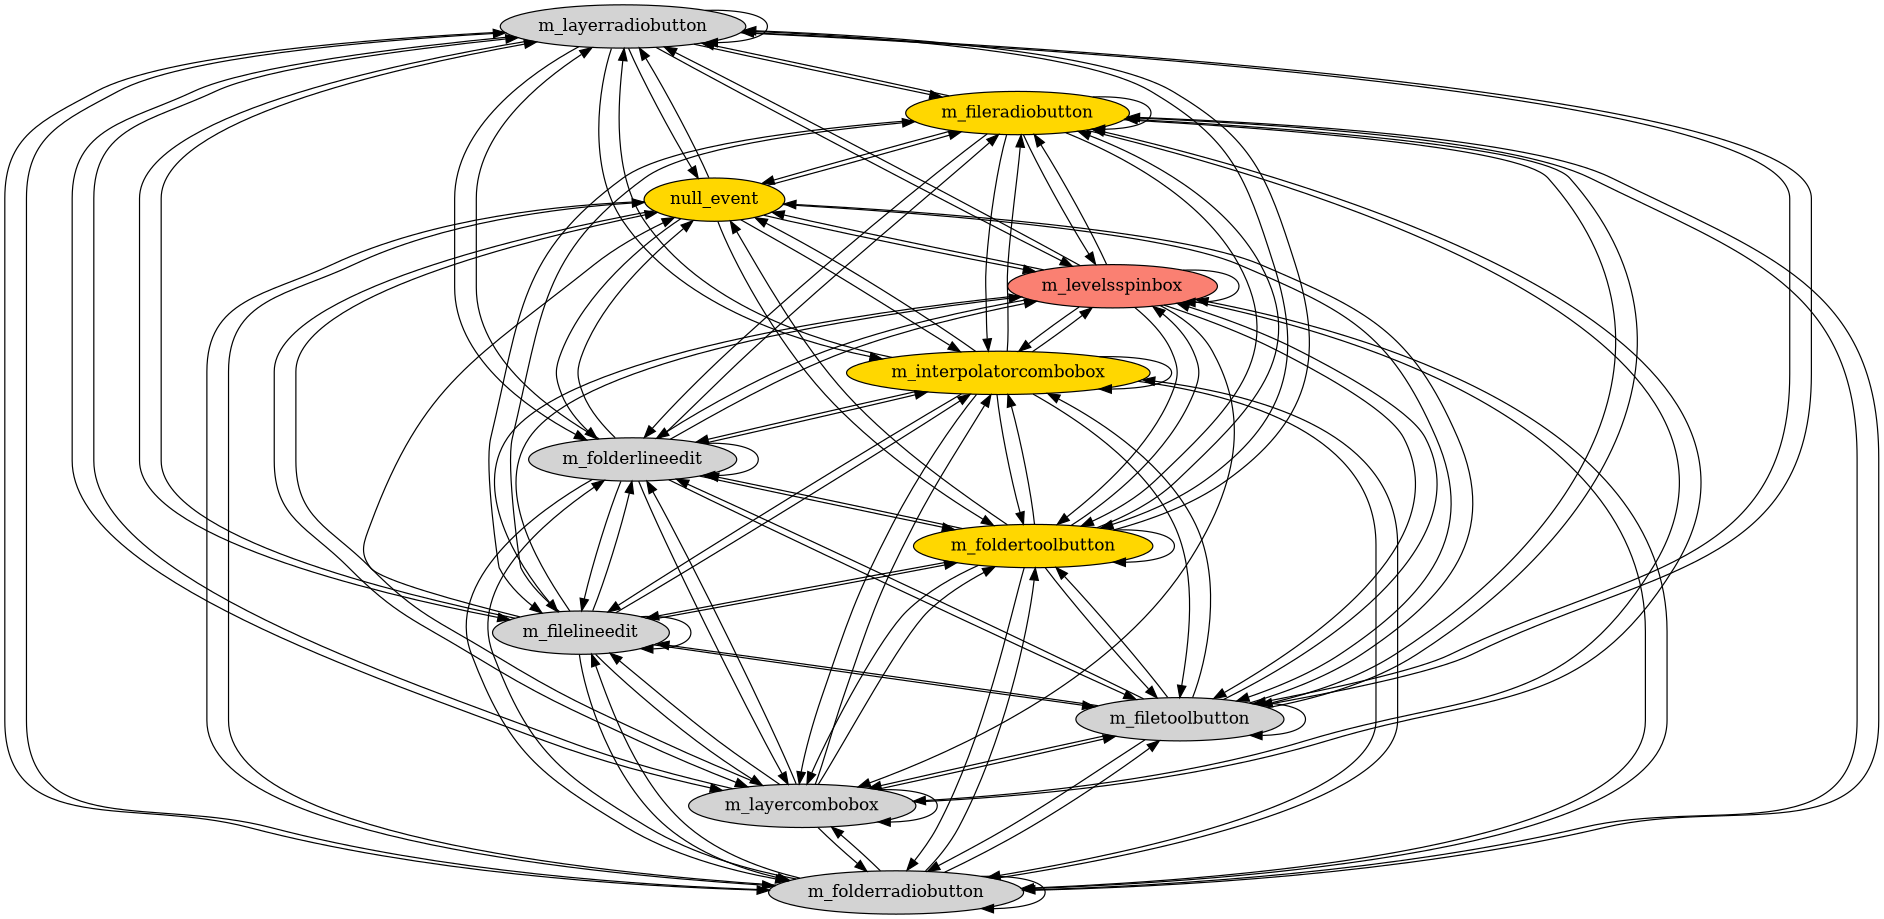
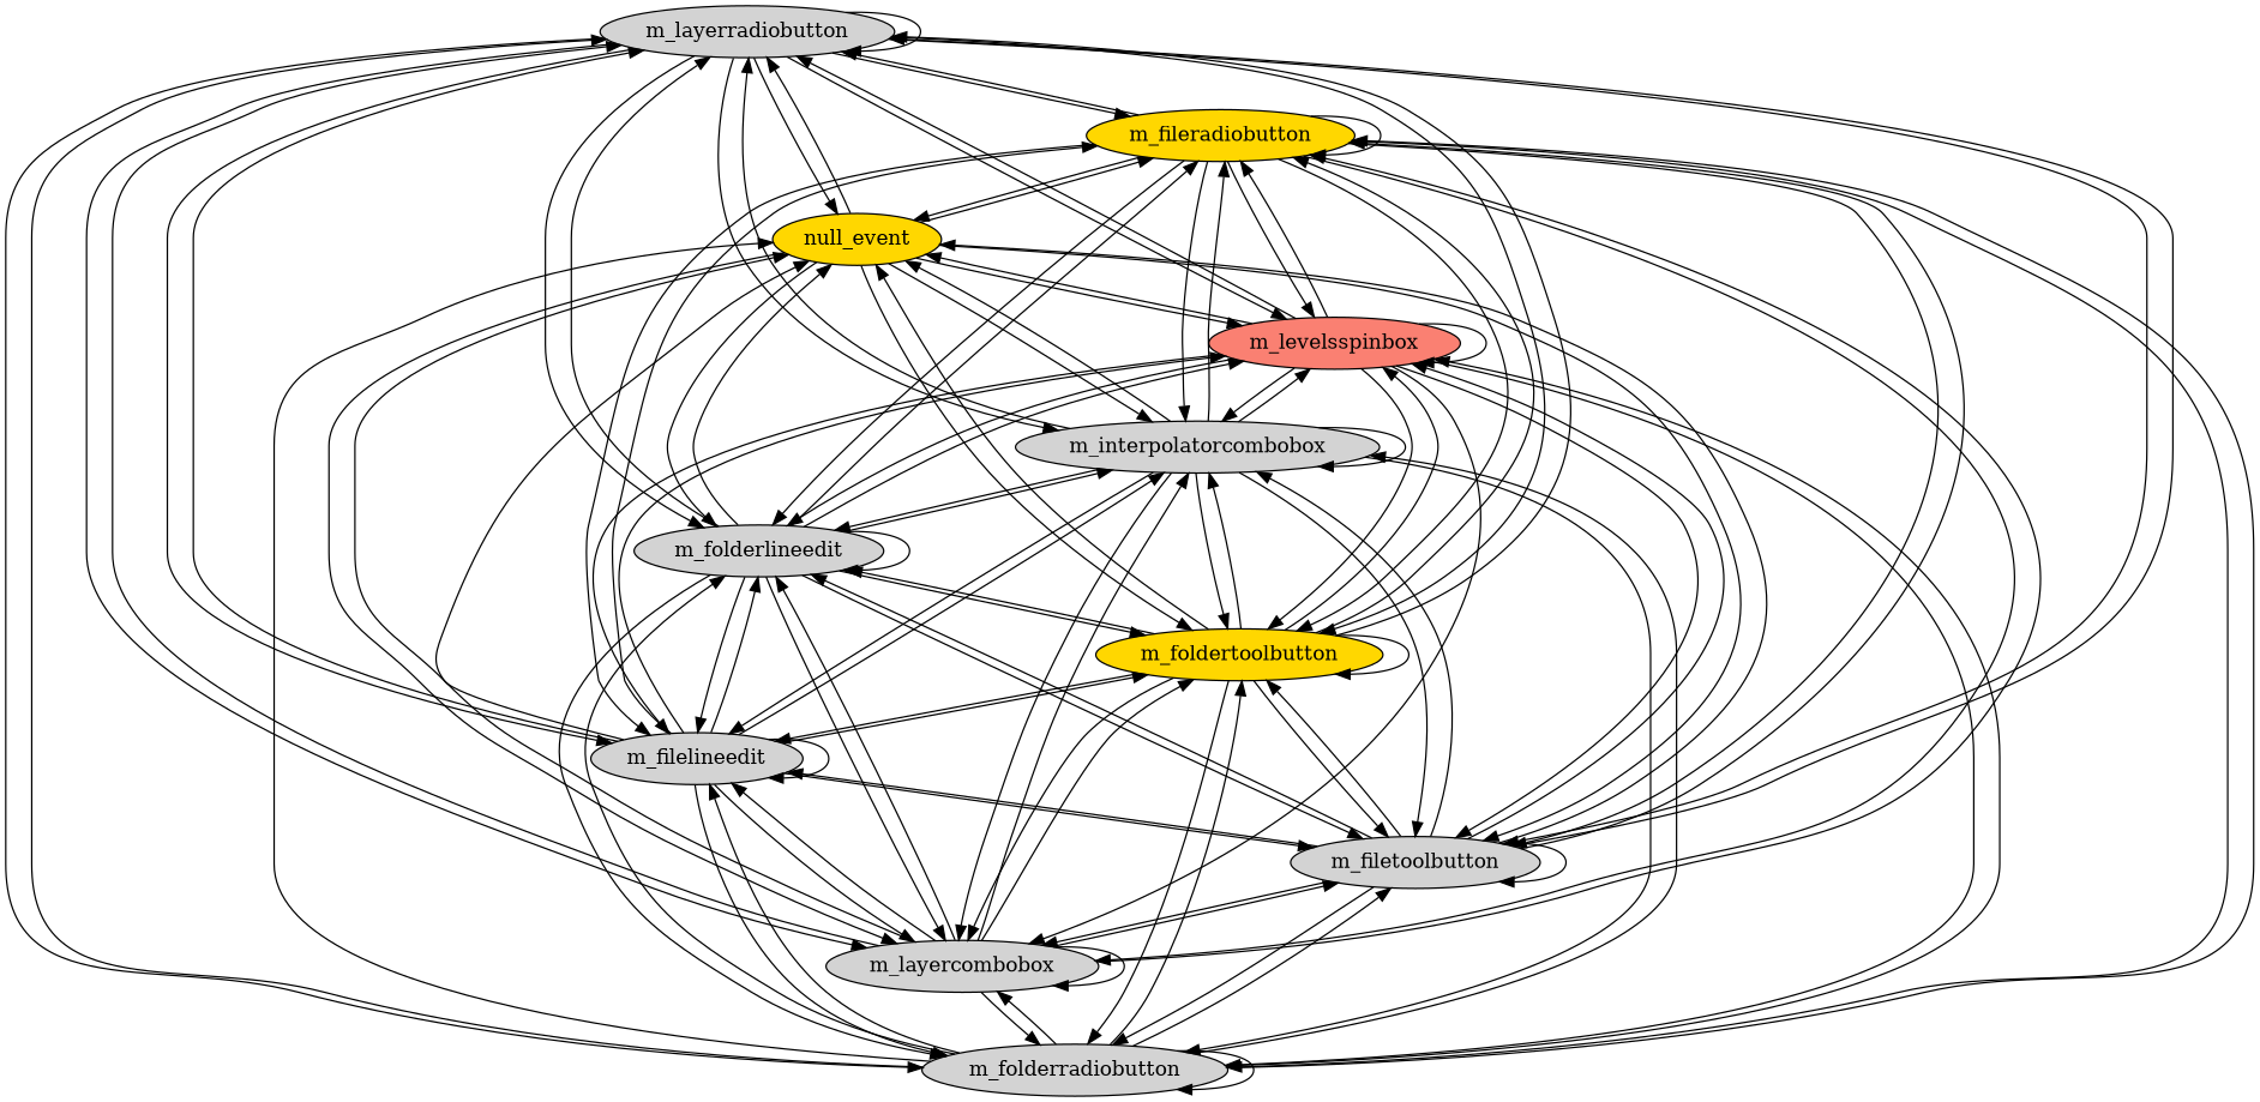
  strict digraph {
    node [fillcolor=lightgrey style=filled]
    n1 [label=m_layerradiobutton]
    n2 [fillcolor=gold label=m_fileradiobutton]
    n3 [label=m_folderradiobutton]
    n4 [label=m_layercombobox]
    n5 [label=m_filetoolbutton]
    n6 [label=m_filelineedit]
    n7 [fillcolor=gold label=m_foldertoolbutton]
    n8 [label=m_folderlineedit]
-   n9 [fillcolor=gold label=m_interpolatorcombobox]
+   n9 [label=m_interpolatorcombobox]
    n10 [fillcolor=salmon label=m_levelsspinbox]
    n11 [fillcolor=gold label=null_event]
    n1 -> n1
    n1 -> n2
    n1 -> n3
    n1 -> n4
    n1 -> n5
    n1 -> n6
    n1 -> n7
    n1 -> n8
    n1 -> n9
    n1 -> n10
    n1 -> n11
    n2 -> n1
    n2 -> n2
    n2 -> n3
    n2 -> n4
    n2 -> n5
    n2 -> n6
    n2 -> n7
    n2 -> n8
    n2 -> n9
    n2 -> n10
    n2 -> n11
    n3 -> n1
    n3 -> n2
    n3 -> n3
    n3 -> n4
    n3 -> n5
    n3 -> n6
    n3 -> n7
    n3 -> n8
    n3 -> n9
    n3 -> n10
    n3 -> n11
    n4 -> n1
    n4 -> n2
    n4 -> n3
    n4 -> n4
    n4 -> n5
    n4 -> n6
    n4 -> n7
    n4 -> n8
    n4 -> n9
    n4 -> n11
    n5 -> n1
    n5 -> n2
    n5 -> n3
    n5 -> n4
    n5 -> n5
    n5 -> n6
    n5 -> n7
    n5 -> n8
    n5 -> n9
    n5 -> n10
    n5 -> n11
    n6 -> n1
    n6 -> n2
    n6 -> n3
    n6 -> n4
    n6 -> n5
    n6 -> n6
    n6 -> n7
    n6 -> n8
    n6 -> n9
    n6 -> n10
    n6 -> n11
    n7 -> n1
    n7 -> n2
    n7 -> n3
    n7 -> n4
    n7 -> n5
    n7 -> n6
    n7 -> n7
    n7 -> n8
    n7 -> n9
    n7 -> n10
    n7 -> n11
    n8 -> n1
    n8 -> n2
    n8 -> n3
    n8 -> n4
    n8 -> n5
    n8 -> n6
    n8 -> n7
    n8 -> n8
    n8 -> n9
    n8 -> n10
    n8 -> n11
    n9 -> n1
    n9 -> n2
    n9 -> n3
    n9 -> n4
    n9 -> n5
    n9 -> n6
    n9 -> n7
    n9 -> n8
    n9 -> n9
    n9 -> n10
    n9 -> n11
    n10 -> n1
    n10 -> n2
    n10 -> n3
    n10 -> n4
    n10 -> n5
    n10 -> n6
    n10 -> n7
    n10 -> n8
    n10 -> n9
    n10 -> n10
    n10 -> n11
    n11 -> n1
    n11 -> n2
-   n11 -> n3
    n11 -> n4
    n11 -> n5
    n11 -> n7
    n11 -> n8
    n11 -> n9
    n11 -> n10
  }
